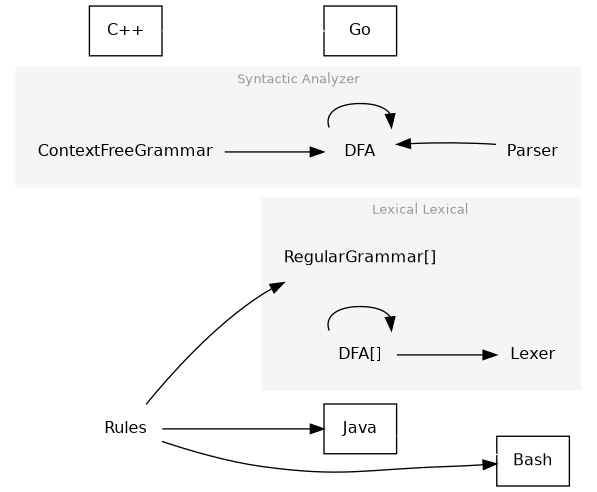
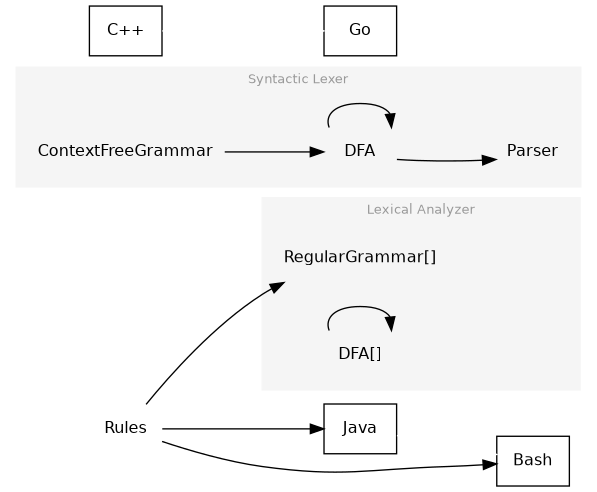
  digraph {
    compound=true
    rankdir=LR
    node [fontname=Helvetica fontsize=12 shape=plaintext]
    edge [fontname=Helvetica]
    n1 [label="RegularGrammar[]"]
    n2 [label="DFA[]"]
-   n3 [label=Lexer]
    n4 [label=ContextFreeGrammar]
    n5 [label=DFA]
    n6 [label=Parser]
    Java [shape=record]
    Bash [shape=record]
    "C++" [shape=record]
    Go [shape=record]
    n11 [label=Rules]
    subgraph cluster_1 {
      color=whitesmoke
      fontcolor=gray60
      fontname=Helvetica
      fontsize=10
-     label="Lexical Lexical"
+     label="Lexical Analyzer"
      style=filled
      n1
      n2
-     n3
    }
    subgraph cluster_2 {
      color=whitesmoke
      fontcolor=gray60
      fontname=Helvetica
      fontsize=10
-     label="Syntactic Analyzer"
+     label="Syntactic Lexer"
      style=filled
      n4
      n5
      n6
    }
    subgraph sub_3 {
      color=blue
      fontcolor=gray60
      fontname=Helvetica
      fontsize=10
      label="Built-ins"
      style=filled
      Java
      Bash
      "C++"
      Go
    }
    n2 -> n2
-   n2 -> n3
    n4 -> n5
    n5 -> n5
-   n6 -> n5
+   n5 -> n6
    Java -> Bash [color=white]
    "C++" -> Go [color=white]
    n11 -> n1
    n11 -> Java
    n11 -> Bash
  }
